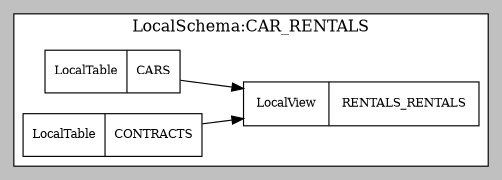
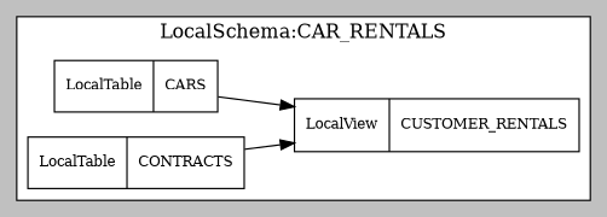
  digraph {
    bgcolor=gray
    rankdir=LR
    node [fillcolor=white fontsize=10.0 shape=record style=filled]
    edge [fontsize=10.0]
    n1 [label="{LocalTable|CARS}"]
    n2 [label="{LocalTable|CONTRACTS}"]
-   n3 [label="{LocalView|RENTALS_RENTALS}"]
+   n3 [label="{LocalView|CUSTOMER_RENTALS}"]
    subgraph cluster_1 {
      bgcolor=white
      label="LocalSchema:CAR_RENTALS"
      n1
      n2
      n3
    }
    n1 -> n3
    n2 -> n3
  }
